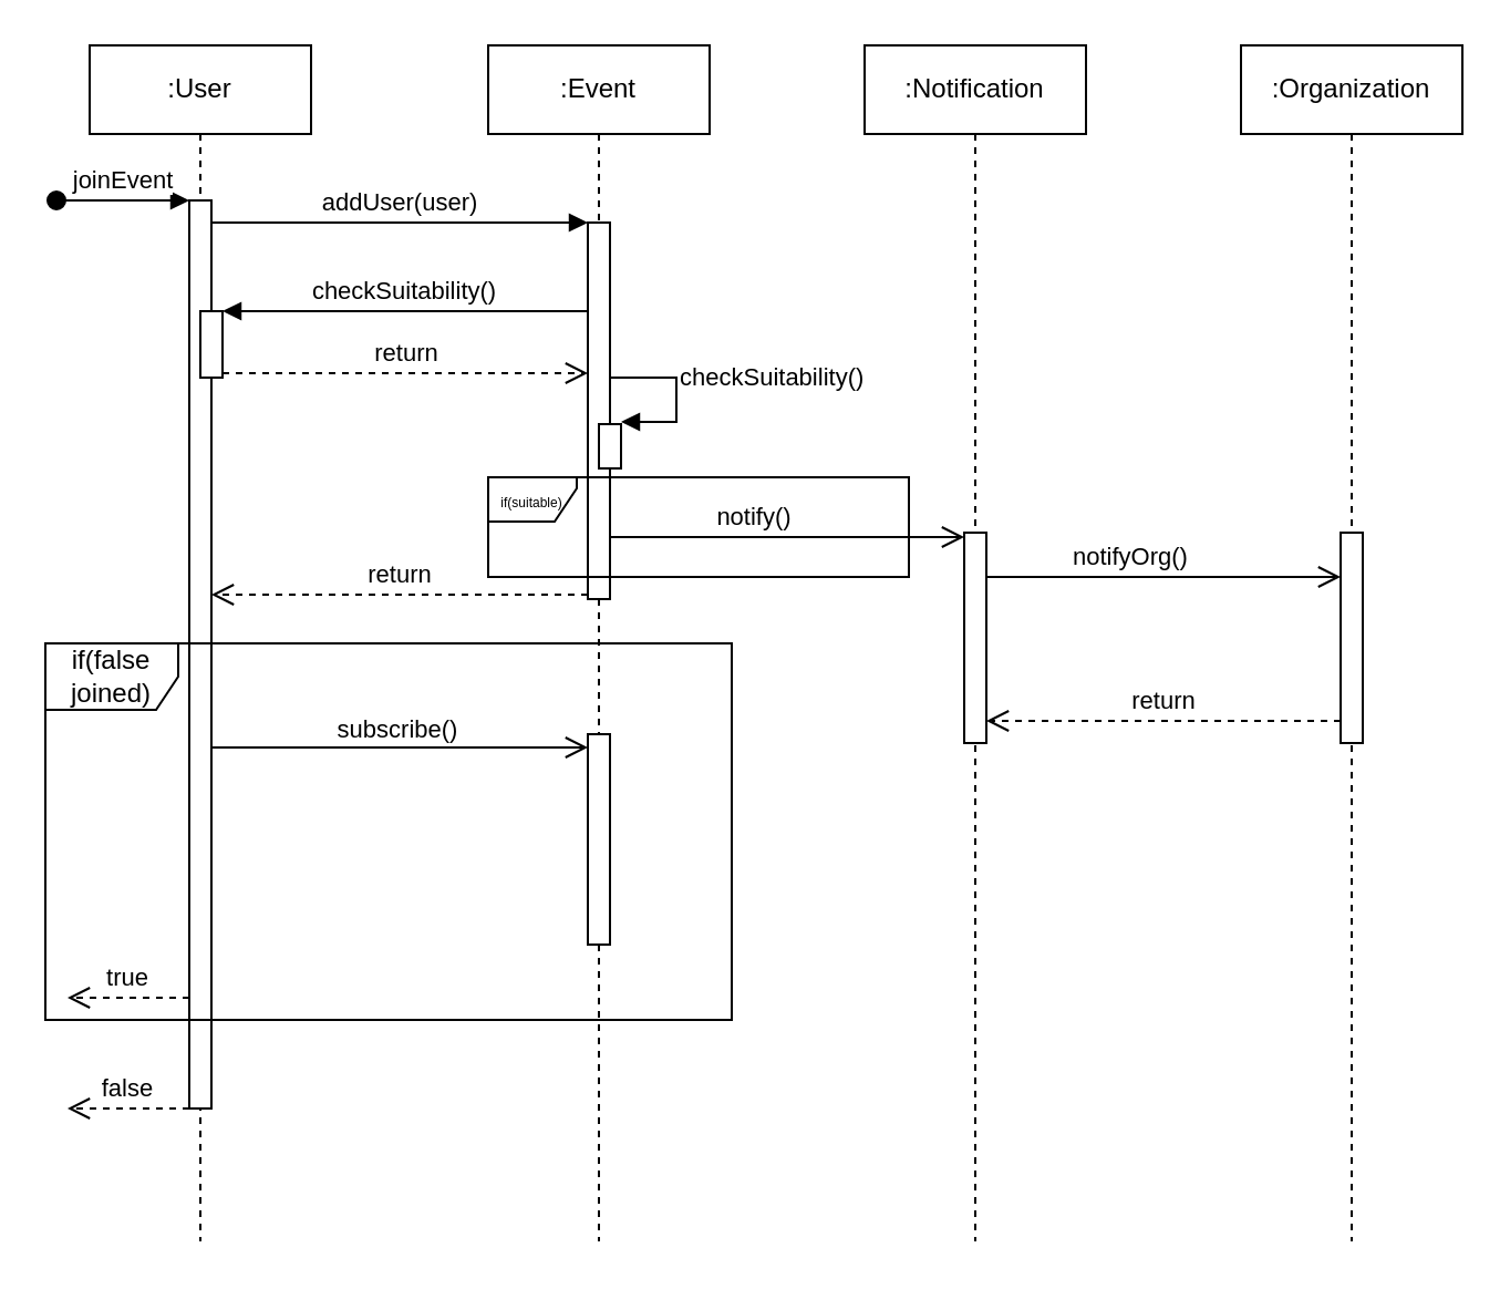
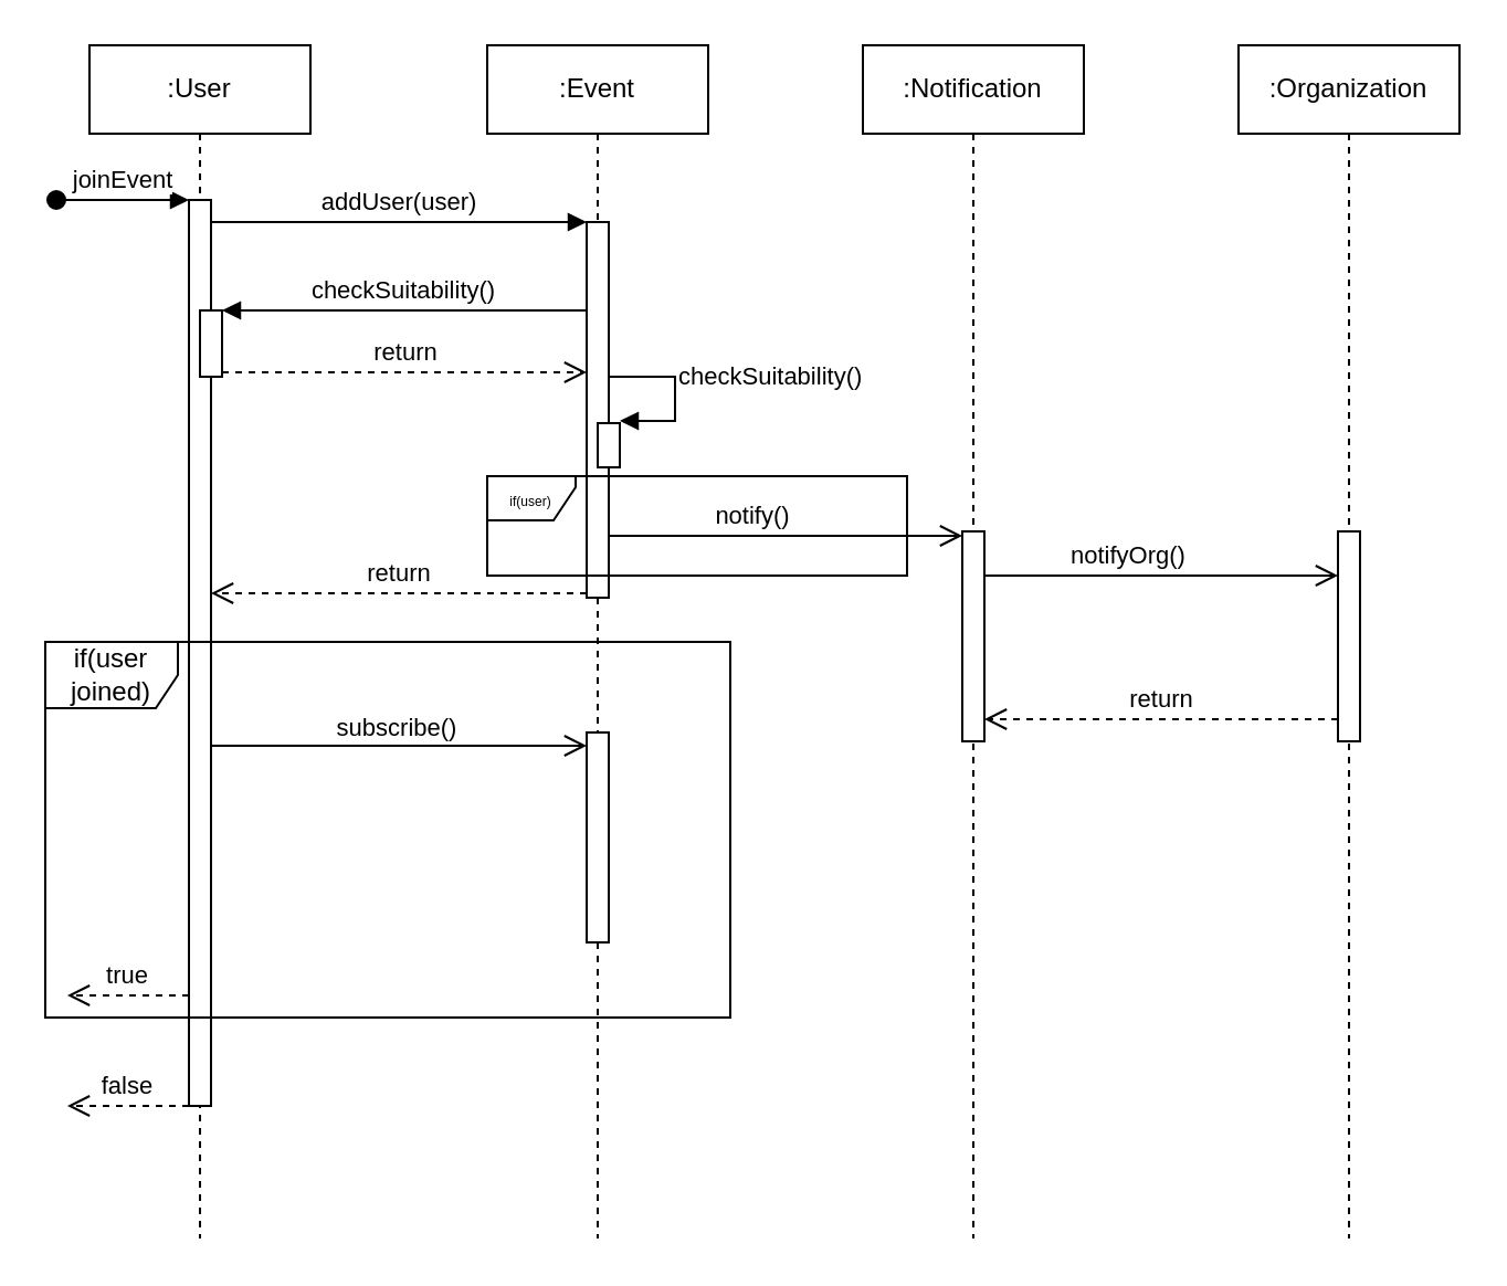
  <mxCell id="0" />
  <mxCell id="1" parent="0" />
  <mxCell id="2" value=":User" style="shape=umlLifeline;perimeter=lifelinePerimeter;whiteSpace=wrap;html=1;container=0;dropTarget=0;collapsible=0;recursiveResize=0;outlineConnect=0;portConstraint=eastwest;newEdgeStyle={&quot;edgeStyle&quot;:&quot;elbowEdgeStyle&quot;,&quot;elbow&quot;:&quot;vertical&quot;,&quot;curved&quot;:0,&quot;rounded&quot;:0};" parent="1" vertex="1"><mxGeometry x="40" y="20" width="100" height="540" as="geometry" /></mxCell>
  <mxCell id="3" value="" style="html=1;points=[];perimeter=orthogonalPerimeter;outlineConnect=0;targetShapes=umlLifeline;portConstraint=eastwest;newEdgeStyle={&quot;edgeStyle&quot;:&quot;elbowEdgeStyle&quot;,&quot;elbow&quot;:&quot;vertical&quot;,&quot;curved&quot;:0,&quot;rounded&quot;:0};" parent="2" vertex="1"><mxGeometry x="45" y="70" width="10" height="410" as="geometry" /></mxCell>
  <mxCell id="4" value="joinEvent" style="html=1;verticalAlign=bottom;startArrow=oval;endArrow=block;startSize=8;edgeStyle=elbowEdgeStyle;elbow=vertical;curved=0;rounded=0;" parent="2" target="3" edge="1"><mxGeometry relative="1" as="geometry"><mxPoint x="-15" y="70" as="sourcePoint" /></mxGeometry></mxCell>
  <mxCell id="5" value="" style="html=1;points=[];perimeter=orthogonalPerimeter;outlineConnect=0;targetShapes=umlLifeline;portConstraint=eastwest;newEdgeStyle={&quot;edgeStyle&quot;:&quot;elbowEdgeStyle&quot;,&quot;elbow&quot;:&quot;vertical&quot;,&quot;curved&quot;:0,&quot;rounded&quot;:0};" parent="2" vertex="1"><mxGeometry x="50" y="120" width="10" height="30" as="geometry" /></mxCell>
  <mxCell id="6" value=":Event" style="shape=umlLifeline;perimeter=lifelinePerimeter;whiteSpace=wrap;html=1;container=0;dropTarget=0;collapsible=0;recursiveResize=0;outlineConnect=0;portConstraint=eastwest;newEdgeStyle={&quot;edgeStyle&quot;:&quot;elbowEdgeStyle&quot;,&quot;elbow&quot;:&quot;vertical&quot;,&quot;curved&quot;:0,&quot;rounded&quot;:0};" parent="1" vertex="1"><mxGeometry x="220" y="20" width="100" height="540" as="geometry" /></mxCell>
  <mxCell id="7" value="" style="html=1;points=[];perimeter=orthogonalPerimeter;outlineConnect=0;targetShapes=umlLifeline;portConstraint=eastwest;newEdgeStyle={&quot;edgeStyle&quot;:&quot;elbowEdgeStyle&quot;,&quot;elbow&quot;:&quot;vertical&quot;,&quot;curved&quot;:0,&quot;rounded&quot;:0};" parent="6" vertex="1"><mxGeometry x="45" y="80" width="10" height="170" as="geometry" /></mxCell>
  <mxCell id="8" value="" style="html=1;points=[];perimeter=orthogonalPerimeter;outlineConnect=0;targetShapes=umlLifeline;portConstraint=eastwest;newEdgeStyle={&quot;edgeStyle&quot;:&quot;elbowEdgeStyle&quot;,&quot;elbow&quot;:&quot;vertical&quot;,&quot;curved&quot;:0,&quot;rounded&quot;:0};" vertex="1" parent="6"><mxGeometry x="45" y="311" width="10" height="95" as="geometry" /></mxCell>
  <mxCell id="9" value="" style="html=1;points=[];perimeter=orthogonalPerimeter;outlineConnect=0;targetShapes=umlLifeline;portConstraint=eastwest;newEdgeStyle={&quot;edgeStyle&quot;:&quot;elbowEdgeStyle&quot;,&quot;elbow&quot;:&quot;vertical&quot;,&quot;curved&quot;:0,&quot;rounded&quot;:0};" vertex="1" parent="6"><mxGeometry x="50" y="171" width="10" height="20" as="geometry" /></mxCell>
  <mxCell id="10" value="checkSuitability()" style="html=1;align=left;spacingLeft=2;endArrow=block;rounded=0;edgeStyle=orthogonalEdgeStyle;curved=0;rounded=0;" edge="1" parent="6"><mxGeometry relative="1" as="geometry"><mxPoint x="55" y="130" as="sourcePoint" /><Array as="points"><mxPoint x="55" y="150" /><mxPoint x="85" y="150" /><mxPoint x="85" y="170" /></Array><mxPoint x="60" y="170" as="targetPoint" /></mxGeometry></mxCell>
  <mxCell id="11" value="addUser(user)" style="html=1;verticalAlign=bottom;endArrow=block;edgeStyle=elbowEdgeStyle;elbow=vertical;curved=0;rounded=0;" parent="1" source="3" target="7" edge="1"><mxGeometry relative="1" as="geometry"><mxPoint x="195" y="110" as="sourcePoint" /><Array as="points"><mxPoint x="180" y="100" /></Array></mxGeometry></mxCell>
  <mxCell id="12" value="return" style="html=1;verticalAlign=bottom;endArrow=open;dashed=1;endSize=8;edgeStyle=elbowEdgeStyle;elbow=vertical;curved=0;rounded=0;" parent="1" edge="1"><mxGeometry relative="1" as="geometry"><mxPoint x="95" y="268" as="targetPoint" /><Array as="points"><mxPoint x="190" y="268" /></Array><mxPoint x="265" y="268" as="sourcePoint" /></mxGeometry></mxCell>
  <mxCell id="13" value="checkSuitability()" style="html=1;verticalAlign=bottom;endArrow=block;edgeStyle=elbowEdgeStyle;elbow=vertical;curved=0;rounded=0;" parent="1" source="7" target="5" edge="1"><mxGeometry relative="1" as="geometry"><mxPoint x="175" y="140" as="sourcePoint" /><Array as="points"><mxPoint x="190" y="140" /></Array></mxGeometry></mxCell>
  <mxCell id="14" value="return" style="html=1;verticalAlign=bottom;endArrow=open;dashed=1;endSize=8;edgeStyle=elbowEdgeStyle;elbow=vertical;curved=0;rounded=0;" parent="1" edge="1"><mxGeometry relative="1" as="geometry"><mxPoint x="265" y="168" as="targetPoint" /><Array as="points"><mxPoint x="180" y="168" /></Array><mxPoint x="100" y="168" as="sourcePoint" /></mxGeometry></mxCell>
- <mxCell id="15" value="if(false joined)" style="shape=umlFrame;whiteSpace=wrap;html=1;pointerEvents=0;" vertex="1" parent="1"><mxGeometry x="20" y="290" width="310" height="170" as="geometry" /></mxCell>
+ <mxCell id="15" value="if(user joined)" style="shape=umlFrame;whiteSpace=wrap;html=1;pointerEvents=0;" vertex="1" parent="1"><mxGeometry x="20" y="290" width="310" height="170" as="geometry" /></mxCell>
  <mxCell id="16" value=":Notification" style="shape=umlLifeline;perimeter=lifelinePerimeter;whiteSpace=wrap;html=1;container=0;dropTarget=0;collapsible=0;recursiveResize=0;outlineConnect=0;portConstraint=eastwest;newEdgeStyle={&quot;edgeStyle&quot;:&quot;elbowEdgeStyle&quot;,&quot;elbow&quot;:&quot;vertical&quot;,&quot;curved&quot;:0,&quot;rounded&quot;:0};" vertex="1" parent="1"><mxGeometry x="390" y="20" width="100" height="540" as="geometry" /></mxCell>
  <mxCell id="17" value="" style="html=1;points=[];perimeter=orthogonalPerimeter;outlineConnect=0;targetShapes=umlLifeline;portConstraint=eastwest;newEdgeStyle={&quot;edgeStyle&quot;:&quot;elbowEdgeStyle&quot;,&quot;elbow&quot;:&quot;vertical&quot;,&quot;curved&quot;:0,&quot;rounded&quot;:0};" vertex="1" parent="16"><mxGeometry x="45" y="220" width="10" height="95" as="geometry" /></mxCell>
  <mxCell id="18" value="" style="html=1;verticalAlign=bottom;endArrow=open;endSize=8;edgeStyle=elbowEdgeStyle;elbow=vertical;curved=0;rounded=0;" edge="1" parent="1" target="8"><mxGeometry x="-0.206" relative="1" as="geometry"><mxPoint x="260" y="337" as="targetPoint" /><Array as="points"><mxPoint x="180" y="337" /></Array><mxPoint x="95" y="337" as="sourcePoint" /><mxPoint as="offset" /></mxGeometry></mxCell>
  <mxCell id="19" value="subscribe()" style="edgeLabel;html=1;align=center;verticalAlign=middle;resizable=0;points=[];" vertex="1" connectable="0" parent="18"><mxGeometry x="-0.12" y="-2" relative="1" as="geometry"><mxPoint x="8" y="-11" as="offset" /></mxGeometry></mxCell>
  <mxCell id="20" value=":Organization" style="shape=umlLifeline;perimeter=lifelinePerimeter;whiteSpace=wrap;html=1;container=0;dropTarget=0;collapsible=0;recursiveResize=0;outlineConnect=0;portConstraint=eastwest;newEdgeStyle={&quot;edgeStyle&quot;:&quot;elbowEdgeStyle&quot;,&quot;elbow&quot;:&quot;vertical&quot;,&quot;curved&quot;:0,&quot;rounded&quot;:0};" vertex="1" parent="1"><mxGeometry x="560" y="20" width="100" height="540" as="geometry" /></mxCell>
  <mxCell id="21" value="" style="html=1;points=[];perimeter=orthogonalPerimeter;outlineConnect=0;targetShapes=umlLifeline;portConstraint=eastwest;newEdgeStyle={&quot;edgeStyle&quot;:&quot;elbowEdgeStyle&quot;,&quot;elbow&quot;:&quot;vertical&quot;,&quot;curved&quot;:0,&quot;rounded&quot;:0};" vertex="1" parent="20"><mxGeometry x="45" y="220" width="10" height="95" as="geometry" /></mxCell>
  <mxCell id="22" value="notifyOrg()" style="html=1;verticalAlign=bottom;endArrow=open;endSize=8;edgeStyle=elbowEdgeStyle;elbow=vertical;curved=0;rounded=0;" edge="1" parent="1" source="17" target="21"><mxGeometry x="-0.188" relative="1" as="geometry"><mxPoint x="820" y="260" as="targetPoint" /><Array as="points"><mxPoint x="565" y="260" /></Array><mxPoint x="480" y="260" as="sourcePoint" /><mxPoint as="offset" /></mxGeometry></mxCell>
  <mxCell id="23" value="return" style="html=1;verticalAlign=bottom;endArrow=open;dashed=1;endSize=8;edgeStyle=elbowEdgeStyle;elbow=vertical;curved=0;rounded=0;" edge="1" parent="1" source="21" target="17"><mxGeometry relative="1" as="geometry"><mxPoint x="440" y="325" as="targetPoint" /><Array as="points"><mxPoint x="535" y="325" /></Array><mxPoint x="610" y="325" as="sourcePoint" /></mxGeometry></mxCell>
  <mxCell id="24" value="notify()" style="html=1;verticalAlign=bottom;endArrow=open;endSize=8;edgeStyle=elbowEdgeStyle;elbow=vertical;curved=0;rounded=0;" edge="1" parent="1"><mxGeometry x="-0.188" relative="1" as="geometry"><mxPoint x="435" y="242" as="targetPoint" /><Array as="points"><mxPoint x="400" y="242" /></Array><mxPoint x="275" y="242" as="sourcePoint" /><mxPoint as="offset" /></mxGeometry></mxCell>
  <mxCell id="25" value="true" style="html=1;verticalAlign=bottom;endArrow=open;dashed=1;endSize=8;edgeStyle=elbowEdgeStyle;elbow=vertical;curved=0;rounded=0;" edge="1" parent="1" source="3"><mxGeometry relative="1" as="geometry"><mxPoint x="30" y="450" as="targetPoint" /><Array as="points"><mxPoint x="30" y="450" /></Array><mxPoint x="80" y="450" as="sourcePoint" /></mxGeometry></mxCell>
- <mxCell id="26" value="&lt;font style=&quot;font-size: 6px;&quot;&gt;if(suitable)&lt;/font&gt;" style="shape=umlFrame;whiteSpace=wrap;html=1;pointerEvents=0;width=40;height=20;" vertex="1" parent="1"><mxGeometry x="220" y="215" width="190" height="45" as="geometry" /></mxCell>
+ <mxCell id="26" value="&lt;font style=&quot;font-size: 6px;&quot;&gt;if(user)&lt;/font&gt;" style="shape=umlFrame;whiteSpace=wrap;html=1;pointerEvents=0;width=40;height=20;" vertex="1" parent="1"><mxGeometry x="220" y="215" width="190" height="45" as="geometry" /></mxCell>
  <mxCell id="27" value="false" style="html=1;verticalAlign=bottom;endArrow=open;dashed=1;endSize=8;edgeStyle=elbowEdgeStyle;elbow=vertical;curved=0;rounded=0;" edge="1" parent="1"><mxGeometry relative="1" as="geometry"><mxPoint x="30" y="500" as="targetPoint" /><Array as="points"><mxPoint x="30" y="500" /></Array><mxPoint x="85" y="500" as="sourcePoint" /></mxGeometry></mxCell>
